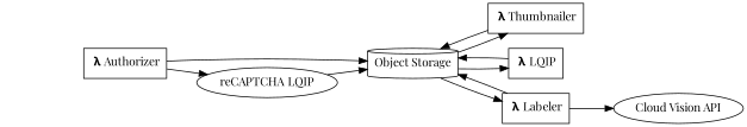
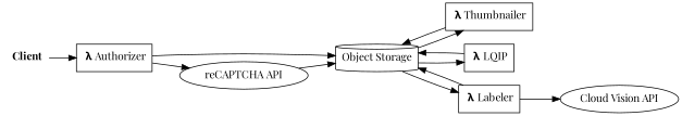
  digraph {
    fontname="Playfair Display"
    newrank=true
    rankdir=LR
    node [fontname="Playfair Display" shape=rect]
    edge [fontname="Playfair Display"]
+   n1 [label=< <b>Client</b><br/>> shape=plaintext]
    n2 [label=< <b>λ</b> Authorizer<br/>>]
    "Object Storage" [shape=cylinder]
    n4 [label=< <b>λ</b> Thumbnailer<br/>>]
    n5 [label=< <b>λ</b> LQIP<br/>>]
    n6 [label=< <b>λ</b> Labeler<br/>>]
-   "reCAPTCHA API" [label="reCAPTCHA LQIP" shape=""]
+   "reCAPTCHA API" [shape=""]
    "Cloud Vision API" [shape=""]
+   n1 -> n2
    n2 -> "Object Storage"
    n2 -> "reCAPTCHA API"
    "Object Storage" -> n4
    "Object Storage" -> n5
    "Object Storage" -> n6
    n4 -> "Object Storage"
    n5 -> "Object Storage"
    n6 -> "Object Storage"
    n6 -> "Cloud Vision API"
    "reCAPTCHA API" -> "Object Storage"
  }
